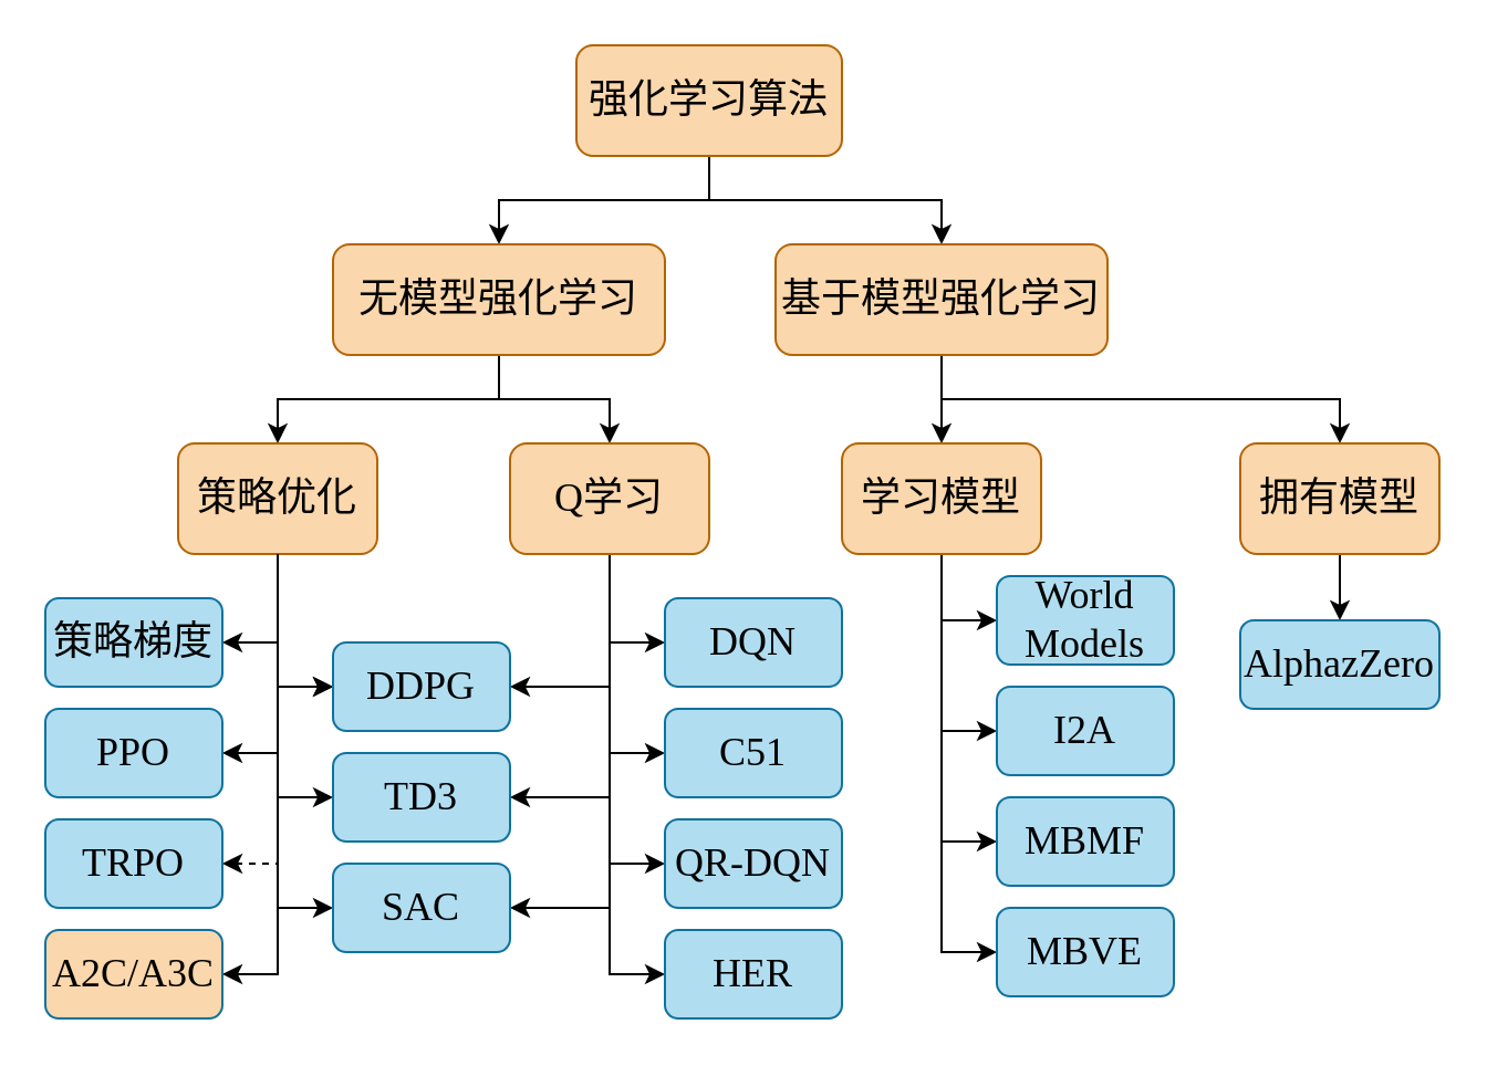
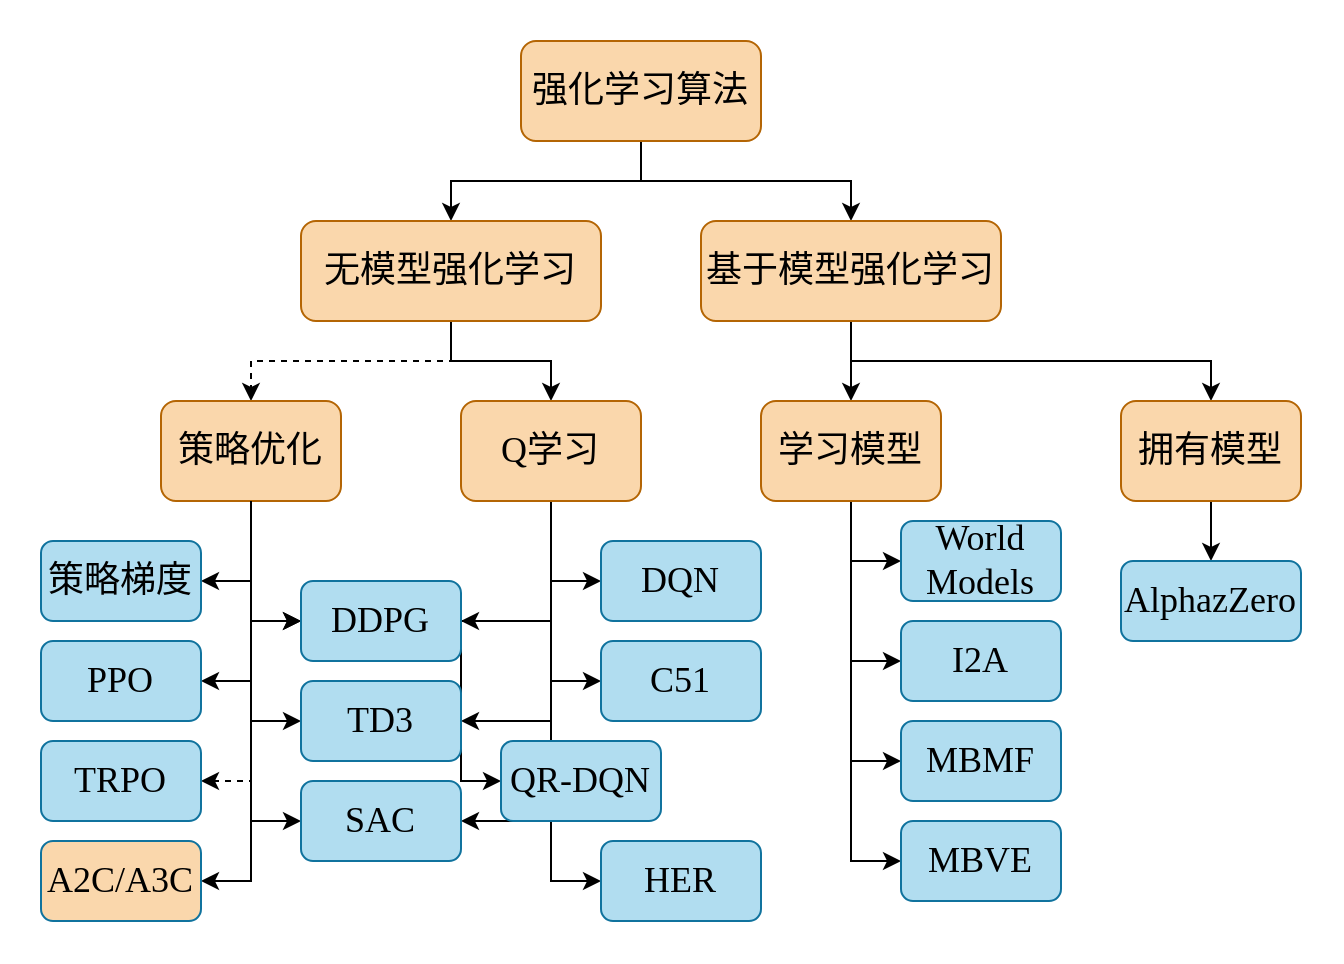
  <mxCell id="0" />
  <mxCell id="1" parent="0" />
  <mxCell id="2" style="edgeStyle=orthogonalEdgeStyle;rounded=0;orthogonalLoop=1;jettySize=auto;html=1;entryX=0.5;entryY=0;entryDx=0;entryDy=0;" edge="1" parent="1" source="4" target="10"><mxGeometry relative="1" as="geometry" /></mxCell>
  <mxCell id="3" style="edgeStyle=orthogonalEdgeStyle;rounded=0;orthogonalLoop=1;jettySize=auto;html=1;" edge="1" parent="1" source="4" target="7"><mxGeometry relative="1" as="geometry" /></mxCell>
  <mxCell id="4" value="&lt;font style=&quot;font-size: 18px;&quot; face=&quot;Times New Roman&quot;&gt;强化学习算法&lt;/font&gt;" style="rounded=1;whiteSpace=wrap;html=1;fillColor=#fad7ac;strokeColor=#b46504;" vertex="1" parent="1"><mxGeometry x="260" y="20" width="120" height="50" as="geometry" /></mxCell>
  <mxCell id="5" style="edgeStyle=orthogonalEdgeStyle;rounded=0;orthogonalLoop=1;jettySize=auto;html=1;" edge="1" parent="1" source="7" target="31"><mxGeometry relative="1" as="geometry" /></mxCell>
  <mxCell id="6" style="edgeStyle=orthogonalEdgeStyle;rounded=0;orthogonalLoop=1;jettySize=auto;html=1;" edge="1" parent="1" source="7" target="33"><mxGeometry relative="1" as="geometry"><Array as="points"><mxPoint x="425" y="180" /><mxPoint x="605" y="180" /></Array></mxGeometry></mxCell>
  <mxCell id="7" value="&lt;font size=&quot;4&quot; face=&quot;Times New Roman&quot;&gt;基于模型强化学习&lt;/font&gt;" style="rounded=1;whiteSpace=wrap;html=1;fillColor=#fad7ac;strokeColor=#b46504;" vertex="1" parent="1"><mxGeometry x="350" y="110" width="150" height="50" as="geometry" /></mxCell>
- <mxCell id="8" style="edgeStyle=orthogonalEdgeStyle;rounded=0;orthogonalLoop=1;jettySize=auto;html=1;" edge="1" parent="1" source="10" target="18"><mxGeometry relative="1" as="geometry" /></mxCell>
+ <mxCell id="8" style="edgeStyle=orthogonalEdgeStyle;rounded=0;orthogonalLoop=1;jettySize=auto;html=1;dashed=1;" edge="1" parent="1" source="10" target="18"><mxGeometry relative="1" as="geometry" /></mxCell>
  <mxCell id="9" style="edgeStyle=orthogonalEdgeStyle;rounded=0;orthogonalLoop=1;jettySize=auto;html=1;" edge="1" parent="1" source="10" target="26"><mxGeometry relative="1" as="geometry" /></mxCell>
  <mxCell id="10" value="&lt;font size=&quot;4&quot; face=&quot;Times New Roman&quot;&gt;无模型强化学习&lt;/font&gt;" style="rounded=1;whiteSpace=wrap;html=1;fillColor=#fad7ac;strokeColor=#b46504;" vertex="1" parent="1"><mxGeometry x="150" y="110" width="150" height="50" as="geometry" /></mxCell>
  <mxCell id="11" style="edgeStyle=orthogonalEdgeStyle;rounded=0;orthogonalLoop=1;jettySize=auto;html=1;entryX=1;entryY=0.5;entryDx=0;entryDy=0;" edge="1" parent="1" source="18" target="34"><mxGeometry relative="1" as="geometry" /></mxCell>
  <mxCell id="12" style="edgeStyle=orthogonalEdgeStyle;rounded=0;orthogonalLoop=1;jettySize=auto;html=1;entryX=1;entryY=0.5;entryDx=0;entryDy=0;" edge="1" parent="1" source="18" target="36"><mxGeometry relative="1" as="geometry" /></mxCell>
  <mxCell id="13" style="edgeStyle=orthogonalEdgeStyle;rounded=0;orthogonalLoop=1;jettySize=auto;html=1;entryX=1;entryY=0.5;entryDx=0;entryDy=0;dashed=1;" edge="1" parent="1" source="18" target="37"><mxGeometry relative="1" as="geometry" /></mxCell>
  <mxCell id="14" style="edgeStyle=orthogonalEdgeStyle;rounded=0;orthogonalLoop=1;jettySize=auto;html=1;entryX=1;entryY=0.5;entryDx=0;entryDy=0;" edge="1" parent="1" source="18" target="35"><mxGeometry relative="1" as="geometry" /></mxCell>
  <mxCell id="15" style="edgeStyle=orthogonalEdgeStyle;rounded=0;orthogonalLoop=1;jettySize=auto;html=1;entryX=0;entryY=0.5;entryDx=0;entryDy=0;" edge="1" parent="1" source="18" target="41"><mxGeometry relative="1" as="geometry" /></mxCell>
  <mxCell id="16" style="edgeStyle=orthogonalEdgeStyle;rounded=0;orthogonalLoop=1;jettySize=auto;html=1;entryX=0;entryY=0.5;entryDx=0;entryDy=0;" edge="1" parent="1" source="18" target="38"><mxGeometry relative="1" as="geometry" /></mxCell>
  <mxCell id="17" style="edgeStyle=orthogonalEdgeStyle;rounded=0;orthogonalLoop=1;jettySize=auto;html=1;entryX=0;entryY=0.5;entryDx=0;entryDy=0;" edge="1" parent="1" source="18" target="39"><mxGeometry relative="1" as="geometry" /></mxCell>
  <mxCell id="18" value="&lt;font size=&quot;4&quot; face=&quot;Times New Roman&quot;&gt;策略优化&lt;/font&gt;" style="rounded=1;whiteSpace=wrap;html=1;fillColor=#fad7ac;strokeColor=#b46504;" vertex="1" parent="1"><mxGeometry x="80" y="200" width="90" height="50" as="geometry" /></mxCell>
  <mxCell id="19" style="edgeStyle=orthogonalEdgeStyle;rounded=0;orthogonalLoop=1;jettySize=auto;html=1;entryX=1;entryY=0.5;entryDx=0;entryDy=0;" edge="1" parent="1" source="26" target="41"><mxGeometry relative="1" as="geometry" /></mxCell>
  <mxCell id="20" style="edgeStyle=orthogonalEdgeStyle;rounded=0;orthogonalLoop=1;jettySize=auto;html=1;entryX=0;entryY=0.5;entryDx=0;entryDy=0;" edge="1" parent="1" source="26" target="42"><mxGeometry relative="1" as="geometry" /></mxCell>
  <mxCell id="21" style="edgeStyle=orthogonalEdgeStyle;rounded=0;orthogonalLoop=1;jettySize=auto;html=1;entryX=0;entryY=0.5;entryDx=0;entryDy=0;" edge="1" parent="1" source="26" target="43"><mxGeometry relative="1" as="geometry" /></mxCell>
  <mxCell id="22" style="edgeStyle=orthogonalEdgeStyle;rounded=0;orthogonalLoop=1;jettySize=auto;html=1;entryX=1;entryY=0.5;entryDx=0;entryDy=0;" edge="1" parent="1" source="26" target="38"><mxGeometry relative="1" as="geometry" /></mxCell>
  <mxCell id="23" style="edgeStyle=orthogonalEdgeStyle;rounded=0;orthogonalLoop=1;jettySize=auto;html=1;entryX=1;entryY=0.5;entryDx=0;entryDy=0;" edge="1" parent="1" source="26" target="39"><mxGeometry relative="1" as="geometry" /></mxCell>
  <mxCell id="24" style="edgeStyle=orthogonalEdgeStyle;rounded=0;orthogonalLoop=1;jettySize=auto;html=1;entryX=0;entryY=0.5;entryDx=0;entryDy=0;" edge="1" parent="1" source="26" target="45"><mxGeometry relative="1" as="geometry" /></mxCell>
  <mxCell id="25" style="edgeStyle=orthogonalEdgeStyle;rounded=0;orthogonalLoop=1;jettySize=auto;html=1;entryX=0;entryY=0.5;entryDx=0;entryDy=0;" edge="1" parent="1" source="26" target="44"><mxGeometry relative="1" as="geometry" /></mxCell>
  <mxCell id="26" value="&lt;font size=&quot;4&quot; face=&quot;Times New Roman&quot;&gt;Q学习&lt;/font&gt;" style="rounded=1;whiteSpace=wrap;html=1;fillColor=#fad7ac;strokeColor=#b46504;" vertex="1" parent="1"><mxGeometry x="230" y="200" width="90" height="50" as="geometry" /></mxCell>
  <mxCell id="27" style="edgeStyle=orthogonalEdgeStyle;rounded=0;orthogonalLoop=1;jettySize=auto;html=1;entryX=0;entryY=0.5;entryDx=0;entryDy=0;" edge="1" parent="1" source="31" target="46"><mxGeometry relative="1" as="geometry" /></mxCell>
  <mxCell id="28" style="edgeStyle=orthogonalEdgeStyle;rounded=0;orthogonalLoop=1;jettySize=auto;html=1;entryX=0;entryY=0.5;entryDx=0;entryDy=0;" edge="1" parent="1" source="31" target="47"><mxGeometry relative="1" as="geometry" /></mxCell>
  <mxCell id="29" style="edgeStyle=orthogonalEdgeStyle;rounded=0;orthogonalLoop=1;jettySize=auto;html=1;entryX=0;entryY=0.5;entryDx=0;entryDy=0;" edge="1" parent="1" source="31" target="48"><mxGeometry relative="1" as="geometry" /></mxCell>
  <mxCell id="30" style="edgeStyle=orthogonalEdgeStyle;rounded=0;orthogonalLoop=1;jettySize=auto;html=1;entryX=0;entryY=0.5;entryDx=0;entryDy=0;" edge="1" parent="1" source="31" target="49"><mxGeometry relative="1" as="geometry" /></mxCell>
  <mxCell id="31" value="&lt;font size=&quot;4&quot; face=&quot;Times New Roman&quot;&gt;学习模型&lt;/font&gt;" style="rounded=1;whiteSpace=wrap;html=1;fillColor=#fad7ac;strokeColor=#b46504;" vertex="1" parent="1"><mxGeometry x="380" y="200" width="90" height="50" as="geometry" /></mxCell>
  <mxCell id="32" style="edgeStyle=orthogonalEdgeStyle;rounded=0;orthogonalLoop=1;jettySize=auto;html=1;" edge="1" parent="1" source="33" target="50"><mxGeometry relative="1" as="geometry" /></mxCell>
  <mxCell id="33" value="&lt;font size=&quot;4&quot; face=&quot;Times New Roman&quot;&gt;拥有模型&lt;/font&gt;" style="rounded=1;whiteSpace=wrap;html=1;fillColor=#fad7ac;strokeColor=#b46504;" vertex="1" parent="1"><mxGeometry x="560" y="200" width="90" height="50" as="geometry" /></mxCell>
  <mxCell id="34" value="&lt;font size=&quot;4&quot; face=&quot;Times New Roman&quot;&gt;策略梯度&lt;/font&gt;" style="rounded=1;whiteSpace=wrap;html=1;fillColor=#b1ddf0;strokeColor=#10739e;" vertex="1" parent="1"><mxGeometry x="20" y="270" width="80" height="40" as="geometry" /></mxCell>
  <mxCell id="35" value="&lt;font size=&quot;4&quot; face=&quot;Times New Roman&quot;&gt;A2C/A3C&lt;/font&gt;" style="rounded=1;whiteSpace=wrap;html=1;fillColor=#fad7ac;strokeColor=#10739e;" vertex="1" parent="1"><mxGeometry x="20" y="420" width="80" height="40" as="geometry" /></mxCell>
  <mxCell id="36" value="&lt;font size=&quot;4&quot; face=&quot;Times New Roman&quot;&gt;PPO&lt;/font&gt;" style="rounded=1;whiteSpace=wrap;html=1;fillColor=#b1ddf0;strokeColor=#10739e;" vertex="1" parent="1"><mxGeometry x="20" y="320" width="80" height="40" as="geometry" /></mxCell>
  <mxCell id="37" value="&lt;font size=&quot;4&quot; face=&quot;Times New Roman&quot;&gt;TRPO&lt;/font&gt;" style="rounded=1;whiteSpace=wrap;html=1;fillColor=#b1ddf0;strokeColor=#10739e;" vertex="1" parent="1"><mxGeometry x="20" y="370" width="80" height="40" as="geometry" /></mxCell>
  <mxCell id="38" value="&lt;font size=&quot;4&quot; face=&quot;Times New Roman&quot;&gt;TD3&lt;/font&gt;" style="rounded=1;whiteSpace=wrap;html=1;fillColor=#b1ddf0;strokeColor=#10739e;" vertex="1" parent="1"><mxGeometry x="150" y="340" width="80" height="40" as="geometry" /></mxCell>
  <mxCell id="39" value="&lt;font size=&quot;4&quot; face=&quot;Times New Roman&quot;&gt;SAC&lt;/font&gt;" style="rounded=1;whiteSpace=wrap;html=1;fillColor=#b1ddf0;strokeColor=#10739e;" vertex="1" parent="1"><mxGeometry x="150" y="390" width="80" height="40" as="geometry" /></mxCell>
  <mxCell id="40" value="" style="edgeStyle=orthogonalEdgeStyle;rounded=0;orthogonalLoop=1;jettySize=auto;html=1;entryX=0;entryY=0.5;entryDx=0;entryDy=0;" edge="1" parent="1" source="18" target="41"><mxGeometry relative="1" as="geometry"><mxPoint x="170" y="225" as="sourcePoint" /><mxPoint x="200" y="425" as="targetPoint" /></mxGeometry></mxCell>
  <mxCell id="41" value="&lt;font size=&quot;4&quot; face=&quot;Times New Roman&quot;&gt;DDPG&lt;/font&gt;" style="rounded=1;whiteSpace=wrap;html=1;fillColor=#b1ddf0;strokeColor=#10739e;" vertex="1" parent="1"><mxGeometry x="150" y="290" width="80" height="40" as="geometry" /></mxCell>
  <mxCell id="42" value="&lt;font size=&quot;4&quot; face=&quot;Times New Roman&quot;&gt;DQN&lt;/font&gt;" style="rounded=1;whiteSpace=wrap;html=1;fillColor=#b1ddf0;strokeColor=#10739e;" vertex="1" parent="1"><mxGeometry x="300" y="270" width="80" height="40" as="geometry" /></mxCell>
  <mxCell id="43" value="&lt;font size=&quot;4&quot; face=&quot;Times New Roman&quot;&gt;C51&lt;/font&gt;" style="rounded=1;whiteSpace=wrap;html=1;fillColor=#b1ddf0;strokeColor=#10739e;" vertex="1" parent="1"><mxGeometry x="300" y="320" width="80" height="40" as="geometry" /></mxCell>
- <mxCell id="44" value="&lt;font size=&quot;4&quot; face=&quot;Times New Roman&quot;&gt;QR-DQN&lt;/font&gt;" style="rounded=1;whiteSpace=wrap;html=1;fillColor=#b1ddf0;strokeColor=#10739e;" vertex="1" parent="1"><mxGeometry x="300" y="370" width="80" height="40" as="geometry" /></mxCell>
+ <mxCell id="44" value="&lt;font size=&quot;4&quot; face=&quot;Times New Roman&quot;&gt;QR-DQN&lt;/font&gt;" style="rounded=1;whiteSpace=wrap;html=1;fillColor=#b1ddf0;strokeColor=#10739e;" vertex="1" parent="1"><mxGeometry x="250" y="370" width="80" height="40" as="geometry" /></mxCell>
  <mxCell id="45" value="&lt;font size=&quot;4&quot; face=&quot;Times New Roman&quot;&gt;HER&lt;/font&gt;" style="rounded=1;whiteSpace=wrap;html=1;fillColor=#b1ddf0;strokeColor=#10739e;" vertex="1" parent="1"><mxGeometry x="300" y="420" width="80" height="40" as="geometry" /></mxCell>
  <mxCell id="46" value="&lt;font size=&quot;4&quot; face=&quot;Times New Roman&quot;&gt;World Models&lt;/font&gt;" style="rounded=1;whiteSpace=wrap;html=1;fillColor=#b1ddf0;strokeColor=#10739e;" vertex="1" parent="1"><mxGeometry x="450" y="260" width="80" height="40" as="geometry" /></mxCell>
  <mxCell id="47" value="&lt;font size=&quot;4&quot; face=&quot;Times New Roman&quot;&gt;I2A&lt;/font&gt;&lt;span style=&quot;caret-color: rgba(0, 0, 0, 0); color: rgba(0, 0, 0, 0); font-family: monospace; font-size: 0px; text-align: start; white-space: nowrap;&quot;&gt;%3CmxGraphModel%3E%3Croot%3E%3CmxCell%20id%3D%220%22%2F%3E%3CmxCell%20id%3D%221%22%20parent%3D%220%22%2F%3E%3CmxCell%20id%3D%222%22%20value%3D%22%26lt%3Bfont%20size%3D%26quot%3B4%26quot%3B%20face%3D%26quot%3BTimes%20New%20Roman%26quot%3B%26gt%3Bworld%20models%26lt%3B%2Ffont%26gt%3B%22%20style%3D%22rounded%3D1%3BwhiteSpace%3Dwrap%3Bhtml%3D1%3BfillColor%3D%23b1ddf0%3BstrokeColor%3D%2310739e%3B%22%20vertex%3D%221%22%20parent%3D%221%22%3E%3CmxGeometry%20x%3D%22455%22%20y%3D%22400%22%20width%3D%2280%22%20height%3D%2240%22%20as%3D%22geometry%22%2F%3E%3C%2FmxCell%3E%3C%2Froot%3E%3C%2FmxGraphModel%3E&lt;/span&gt;" style="rounded=1;whiteSpace=wrap;html=1;fillColor=#b1ddf0;strokeColor=#10739e;" vertex="1" parent="1"><mxGeometry x="450" y="310" width="80" height="40" as="geometry" /></mxCell>
  <mxCell id="48" value="&lt;font size=&quot;4&quot; face=&quot;Times New Roman&quot;&gt;MBMF&lt;/font&gt;" style="rounded=1;whiteSpace=wrap;html=1;fillColor=#b1ddf0;strokeColor=#10739e;" vertex="1" parent="1"><mxGeometry x="450" y="360" width="80" height="40" as="geometry" /></mxCell>
  <mxCell id="49" value="&lt;font size=&quot;4&quot; face=&quot;Times New Roman&quot;&gt;MBVE&lt;/font&gt;" style="rounded=1;whiteSpace=wrap;html=1;fillColor=#b1ddf0;strokeColor=#10739e;" vertex="1" parent="1"><mxGeometry x="450" y="410" width="80" height="40" as="geometry" /></mxCell>
  <mxCell id="50" value="&lt;font size=&quot;4&quot; face=&quot;Times New Roman&quot;&gt;AlphazZero&lt;/font&gt;" style="rounded=1;whiteSpace=wrap;html=1;fillColor=#b1ddf0;strokeColor=#10739e;" vertex="1" parent="1"><mxGeometry x="560" y="280" width="90" height="40" as="geometry" /></mxCell>
